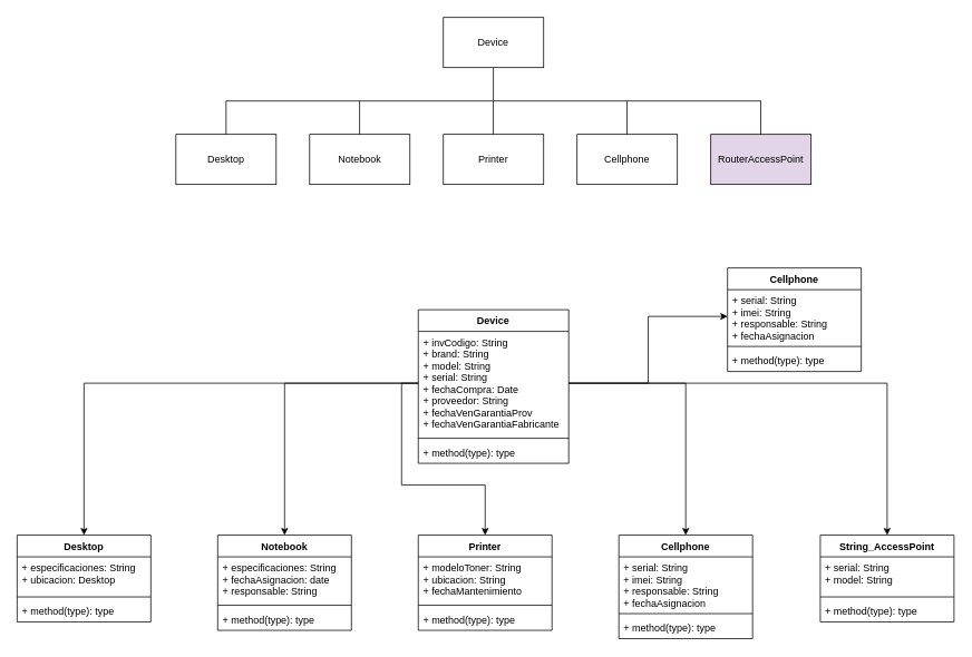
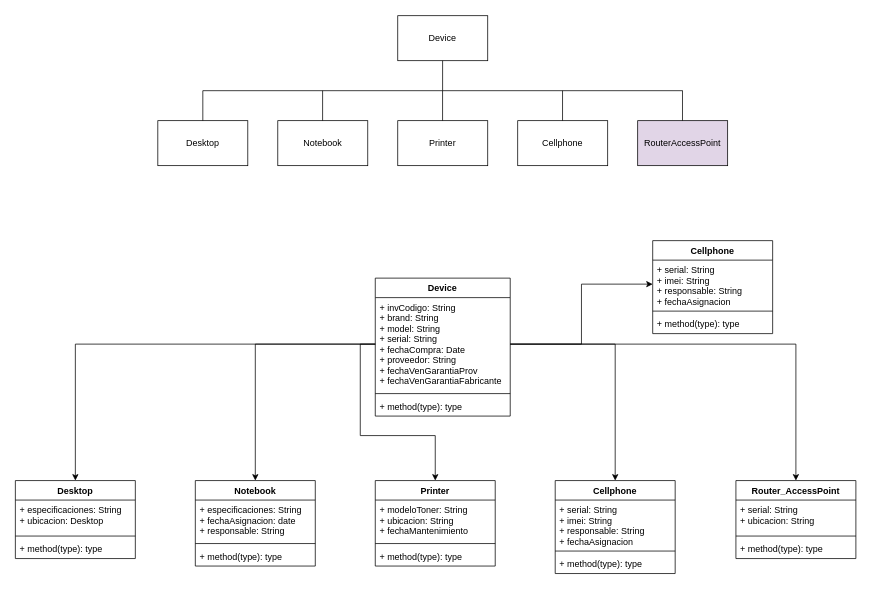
  <mxCell id="0" />
  <mxCell id="1" parent="0" />
  <mxCell id="2" value="Device" style="rounded=0;whiteSpace=wrap;html=1;" vertex="1" parent="1"><mxGeometry x="530" y="20" width="120" height="60" as="geometry" /></mxCell>
  <mxCell id="3" value="Desktop" style="rounded=0;whiteSpace=wrap;html=1;" vertex="1" parent="1"><mxGeometry x="210" y="160" width="120" height="60" as="geometry" /></mxCell>
  <mxCell id="4" value="Notebook" style="rounded=0;whiteSpace=wrap;html=1;" vertex="1" parent="1"><mxGeometry x="370" y="160" width="120" height="60" as="geometry" /></mxCell>
  <mxCell id="5" value="Printer" style="rounded=0;whiteSpace=wrap;html=1;" vertex="1" parent="1"><mxGeometry x="530" y="160" width="120" height="60" as="geometry" /></mxCell>
  <mxCell id="6" value="Cellphone" style="rounded=0;whiteSpace=wrap;html=1;" vertex="1" parent="1"><mxGeometry x="690" y="160" width="120" height="60" as="geometry" /></mxCell>
  <mxCell id="7" value="RouterAccessPoint" style="rounded=0;whiteSpace=wrap;html=1;fillColor=#e1d5e7;" vertex="1" parent="1"><mxGeometry x="850" y="160" width="120" height="60" as="geometry" /></mxCell>
  <mxCell id="8" value="" style="endArrow=none;html=1;rounded=0;" edge="1" parent="1"><mxGeometry width="50" height="50" relative="1" as="geometry"><mxPoint x="270" y="120" as="sourcePoint" /><mxPoint x="910" y="120" as="targetPoint" /></mxGeometry></mxCell>
  <mxCell id="9" value="" style="endArrow=none;html=1;rounded=0;exitX=0.5;exitY=0;exitDx=0;exitDy=0;" edge="1" parent="1" source="3"><mxGeometry width="50" height="50" relative="1" as="geometry"><mxPoint x="250" y="160" as="sourcePoint" /><mxPoint x="270" y="120" as="targetPoint" /></mxGeometry></mxCell>
  <mxCell id="10" value="" style="endArrow=none;html=1;rounded=0;exitX=0.5;exitY=0;exitDx=0;exitDy=0;" edge="1" parent="1"><mxGeometry width="50" height="50" relative="1" as="geometry"><mxPoint x="429.76" y="160" as="sourcePoint" /><mxPoint x="429.76" y="120" as="targetPoint" /></mxGeometry></mxCell>
  <mxCell id="11" value="" style="endArrow=none;html=1;rounded=0;exitX=0.5;exitY=0;exitDx=0;exitDy=0;" edge="1" parent="1"><mxGeometry width="50" height="50" relative="1" as="geometry"><mxPoint x="589.76" y="160" as="sourcePoint" /><mxPoint x="589.76" y="120" as="targetPoint" /></mxGeometry></mxCell>
  <mxCell id="12" value="" style="endArrow=none;html=1;rounded=0;exitX=0.5;exitY=0;exitDx=0;exitDy=0;" edge="1" parent="1"><mxGeometry width="50" height="50" relative="1" as="geometry"><mxPoint x="749.76" y="160" as="sourcePoint" /><mxPoint x="749.76" y="120" as="targetPoint" /></mxGeometry></mxCell>
  <mxCell id="13" value="" style="endArrow=none;html=1;rounded=0;exitX=0.5;exitY=0;exitDx=0;exitDy=0;" edge="1" parent="1"><mxGeometry width="50" height="50" relative="1" as="geometry"><mxPoint x="909.76" y="160" as="sourcePoint" /><mxPoint x="909.76" y="120" as="targetPoint" /></mxGeometry></mxCell>
  <mxCell id="14" value="" style="endArrow=none;html=1;rounded=0;exitX=0.5;exitY=0;exitDx=0;exitDy=0;" edge="1" parent="1"><mxGeometry width="50" height="50" relative="1" as="geometry"><mxPoint x="589.8" y="120" as="sourcePoint" /><mxPoint x="589.8" y="80" as="targetPoint" /></mxGeometry></mxCell>
  <mxCell id="15" value="Desktop&#10;" style="swimlane;fontStyle=1;align=center;verticalAlign=top;childLayout=stackLayout;horizontal=1;startSize=26;horizontalStack=0;resizeParent=1;resizeParentMax=0;resizeLast=0;collapsible=1;marginBottom=0;" vertex="1" parent="1"><mxGeometry x="20" y="640" width="160" height="104" as="geometry" /></mxCell>
  <mxCell id="16" value="+ especificaciones: String&#10;+ ubicacion: Desktop&#10;" style="text;strokeColor=none;fillColor=none;align=left;verticalAlign=top;spacingLeft=4;spacingRight=4;overflow=hidden;rotatable=0;points=[[0,0.5],[1,0.5]];portConstraint=eastwest;" vertex="1" parent="15"><mxGeometry y="26" width="160" height="44" as="geometry" /></mxCell>
  <mxCell id="17" value="" style="line;strokeWidth=1;fillColor=none;align=left;verticalAlign=middle;spacingTop=-1;spacingLeft=3;spacingRight=3;rotatable=0;labelPosition=right;points=[];portConstraint=eastwest;" vertex="1" parent="15"><mxGeometry y="70" width="160" height="8" as="geometry" /></mxCell>
  <mxCell id="18" value="+ method(type): type" style="text;strokeColor=none;fillColor=none;align=left;verticalAlign=top;spacingLeft=4;spacingRight=4;overflow=hidden;rotatable=0;points=[[0,0.5],[1,0.5]];portConstraint=eastwest;" vertex="1" parent="15"><mxGeometry y="78" width="160" height="26" as="geometry" /></mxCell>
  <mxCell id="19" value="Notebook" style="swimlane;fontStyle=1;align=center;verticalAlign=top;childLayout=stackLayout;horizontal=1;startSize=26;horizontalStack=0;resizeParent=1;resizeParentMax=0;resizeLast=0;collapsible=1;marginBottom=0;" vertex="1" parent="1"><mxGeometry x="260" y="640" width="160" height="114" as="geometry" /></mxCell>
  <mxCell id="20" value="+ especificaciones: String&#10;+ fechaAsignacion: date&#10;+ responsable: String&#10;" style="text;strokeColor=none;fillColor=none;align=left;verticalAlign=top;spacingLeft=4;spacingRight=4;overflow=hidden;rotatable=0;points=[[0,0.5],[1,0.5]];portConstraint=eastwest;" vertex="1" parent="19"><mxGeometry y="26" width="160" height="54" as="geometry" /></mxCell>
  <mxCell id="21" value="" style="line;strokeWidth=1;fillColor=none;align=left;verticalAlign=middle;spacingTop=-1;spacingLeft=3;spacingRight=3;rotatable=0;labelPosition=right;points=[];portConstraint=eastwest;" vertex="1" parent="19"><mxGeometry y="80" width="160" height="8" as="geometry" /></mxCell>
  <mxCell id="22" value="+ method(type): type" style="text;strokeColor=none;fillColor=none;align=left;verticalAlign=top;spacingLeft=4;spacingRight=4;overflow=hidden;rotatable=0;points=[[0,0.5],[1,0.5]];portConstraint=eastwest;" vertex="1" parent="19"><mxGeometry y="88" width="160" height="26" as="geometry" /></mxCell>
  <mxCell id="23" value="Printer" style="swimlane;fontStyle=1;align=center;verticalAlign=top;childLayout=stackLayout;horizontal=1;startSize=26;horizontalStack=0;resizeParent=1;resizeParentMax=0;resizeLast=0;collapsible=1;marginBottom=0;" vertex="1" parent="1"><mxGeometry x="500" y="640" width="160" height="114" as="geometry" /></mxCell>
  <mxCell id="24" value="+ modeloToner: String&#10;+ ubicacion: String&#10;+ fechaMantenimiento" style="text;strokeColor=none;fillColor=none;align=left;verticalAlign=top;spacingLeft=4;spacingRight=4;overflow=hidden;rotatable=0;points=[[0,0.5],[1,0.5]];portConstraint=eastwest;" vertex="1" parent="23"><mxGeometry y="26" width="160" height="54" as="geometry" /></mxCell>
  <mxCell id="25" value="" style="line;strokeWidth=1;fillColor=none;align=left;verticalAlign=middle;spacingTop=-1;spacingLeft=3;spacingRight=3;rotatable=0;labelPosition=right;points=[];portConstraint=eastwest;" vertex="1" parent="23"><mxGeometry y="80" width="160" height="8" as="geometry" /></mxCell>
  <mxCell id="26" value="+ method(type): type" style="text;strokeColor=none;fillColor=none;align=left;verticalAlign=top;spacingLeft=4;spacingRight=4;overflow=hidden;rotatable=0;points=[[0,0.5],[1,0.5]];portConstraint=eastwest;" vertex="1" parent="23"><mxGeometry y="88" width="160" height="26" as="geometry" /></mxCell>
  <mxCell id="27" value="Cellphone" style="swimlane;fontStyle=1;align=center;verticalAlign=top;childLayout=stackLayout;horizontal=1;startSize=26;horizontalStack=0;resizeParent=1;resizeParentMax=0;resizeLast=0;collapsible=1;marginBottom=0;" vertex="1" parent="1"><mxGeometry x="740" y="640" width="160" height="124" as="geometry" /></mxCell>
  <mxCell id="28" value="+ serial: String&#10;+ imei: String&#10;+ responsable: String&#10;+ fechaAsignacion" style="text;strokeColor=none;fillColor=none;align=left;verticalAlign=top;spacingLeft=4;spacingRight=4;overflow=hidden;rotatable=0;points=[[0,0.5],[1,0.5]];portConstraint=eastwest;" vertex="1" parent="27"><mxGeometry y="26" width="160" height="64" as="geometry" /></mxCell>
  <mxCell id="29" value="" style="line;strokeWidth=1;fillColor=none;align=left;verticalAlign=middle;spacingTop=-1;spacingLeft=3;spacingRight=3;rotatable=0;labelPosition=right;points=[];portConstraint=eastwest;" vertex="1" parent="27"><mxGeometry y="90" width="160" height="8" as="geometry" /></mxCell>
  <mxCell id="30" value="+ method(type): type" style="text;strokeColor=none;fillColor=none;align=left;verticalAlign=top;spacingLeft=4;spacingRight=4;overflow=hidden;rotatable=0;points=[[0,0.5],[1,0.5]];portConstraint=eastwest;" vertex="1" parent="27"><mxGeometry y="98" width="160" height="26" as="geometry" /></mxCell>
- <mxCell id="31" value="String_AccessPoint" style="swimlane;fontStyle=1;align=center;verticalAlign=top;childLayout=stackLayout;horizontal=1;startSize=26;horizontalStack=0;resizeParent=1;resizeParentMax=0;resizeLast=0;collapsible=1;marginBottom=0;" vertex="1" parent="1"><mxGeometry x="981" y="640" width="160" height="104" as="geometry" /></mxCell>
- <mxCell id="32" value="+ serial: String&#10;+ model: String&#10;" style="text;strokeColor=none;fillColor=none;align=left;verticalAlign=top;spacingLeft=4;spacingRight=4;overflow=hidden;rotatable=0;points=[[0,0.5],[1,0.5]];portConstraint=eastwest;" vertex="1" parent="31"><mxGeometry y="26" width="160" height="44" as="geometry" /></mxCell>
+ <mxCell id="31" value="Router_AccessPoint" style="swimlane;fontStyle=1;align=center;verticalAlign=top;childLayout=stackLayout;horizontal=1;startSize=26;horizontalStack=0;resizeParent=1;resizeParentMax=0;resizeLast=0;collapsible=1;marginBottom=0;" vertex="1" parent="1"><mxGeometry x="981" y="640" width="160" height="104" as="geometry" /></mxCell>
+ <mxCell id="32" value="+ serial: String&#10;+ ubicacion: String&#10;" style="text;strokeColor=none;fillColor=none;align=left;verticalAlign=top;spacingLeft=4;spacingRight=4;overflow=hidden;rotatable=0;points=[[0,0.5],[1,0.5]];portConstraint=eastwest;" vertex="1" parent="31"><mxGeometry y="26" width="160" height="44" as="geometry" /></mxCell>
  <mxCell id="33" value="" style="line;strokeWidth=1;fillColor=none;align=left;verticalAlign=middle;spacingTop=-1;spacingLeft=3;spacingRight=3;rotatable=0;labelPosition=right;points=[];portConstraint=eastwest;" vertex="1" parent="31"><mxGeometry y="70" width="160" height="8" as="geometry" /></mxCell>
  <mxCell id="34" value="+ method(type): type" style="text;strokeColor=none;fillColor=none;align=left;verticalAlign=top;spacingLeft=4;spacingRight=4;overflow=hidden;rotatable=0;points=[[0,0.5],[1,0.5]];portConstraint=eastwest;" vertex="1" parent="31"><mxGeometry y="78" width="160" height="26" as="geometry" /></mxCell>
  <mxCell id="35" value="Cellphone" style="swimlane;fontStyle=1;align=center;verticalAlign=top;childLayout=stackLayout;horizontal=1;startSize=26;horizontalStack=0;resizeParent=1;resizeParentMax=0;resizeLast=0;collapsible=1;marginBottom=0;" vertex="1" parent="1"><mxGeometry x="870" y="320" width="160" height="124" as="geometry" /></mxCell>
  <mxCell id="36" value="+ serial: String&#10;+ imei: String&#10;+ responsable: String&#10;+ fechaAsignacion" style="text;strokeColor=none;fillColor=none;align=left;verticalAlign=top;spacingLeft=4;spacingRight=4;overflow=hidden;rotatable=0;points=[[0,0.5],[1,0.5]];portConstraint=eastwest;" vertex="1" parent="35"><mxGeometry y="26" width="160" height="64" as="geometry" /></mxCell>
  <mxCell id="37" value="" style="line;strokeWidth=1;fillColor=none;align=left;verticalAlign=middle;spacingTop=-1;spacingLeft=3;spacingRight=3;rotatable=0;labelPosition=right;points=[];portConstraint=eastwest;" vertex="1" parent="35"><mxGeometry y="90" width="160" height="8" as="geometry" /></mxCell>
  <mxCell id="38" value="+ method(type): type" style="text;strokeColor=none;fillColor=none;align=left;verticalAlign=top;spacingLeft=4;spacingRight=4;overflow=hidden;rotatable=0;points=[[0,0.5],[1,0.5]];portConstraint=eastwest;" vertex="1" parent="35"><mxGeometry y="98" width="160" height="26" as="geometry" /></mxCell>
  <mxCell id="39" value="Device" style="swimlane;fontStyle=1;align=center;verticalAlign=top;childLayout=stackLayout;horizontal=1;startSize=26;horizontalStack=0;resizeParent=1;resizeParentMax=0;resizeLast=0;collapsible=1;marginBottom=0;" vertex="1" parent="1"><mxGeometry x="500" y="370" width="180" height="184" as="geometry" /></mxCell>
  <mxCell id="40" value="+ invCodigo: String&#10;+ brand: String&#10;+ model: String&#10;+ serial: String&#10;+ fechaCompra: Date&#10;+ proveedor: String&#10;+ fechaVenGarantiaProv&#10;+ fechaVenGarantiaFabricante" style="text;strokeColor=none;fillColor=none;align=left;verticalAlign=top;spacingLeft=4;spacingRight=4;overflow=hidden;rotatable=0;points=[[0,0.5],[1,0.5]];portConstraint=eastwest;" vertex="1" parent="39"><mxGeometry y="26" width="180" height="124" as="geometry" /></mxCell>
  <mxCell id="41" value="" style="line;strokeWidth=1;fillColor=none;align=left;verticalAlign=middle;spacingTop=-1;spacingLeft=3;spacingRight=3;rotatable=0;labelPosition=right;points=[];portConstraint=eastwest;" vertex="1" parent="39"><mxGeometry y="150" width="180" height="8" as="geometry" /></mxCell>
  <mxCell id="42" value="+ method(type): type" style="text;strokeColor=none;fillColor=none;align=left;verticalAlign=top;spacingLeft=4;spacingRight=4;overflow=hidden;rotatable=0;points=[[0,0.5],[1,0.5]];portConstraint=eastwest;" vertex="1" parent="39"><mxGeometry y="158" width="180" height="26" as="geometry" /></mxCell>
  <mxCell id="43" style="edgeStyle=orthogonalEdgeStyle;rounded=0;orthogonalLoop=1;jettySize=auto;html=1;entryX=0.5;entryY=0;entryDx=0;entryDy=0;" edge="1" parent="1" source="40" target="15"><mxGeometry relative="1" as="geometry" /></mxCell>
  <mxCell id="44" style="edgeStyle=orthogonalEdgeStyle;rounded=0;orthogonalLoop=1;jettySize=auto;html=1;entryX=0.5;entryY=0;entryDx=0;entryDy=0;" edge="1" parent="1" source="40" target="19"><mxGeometry relative="1" as="geometry" /></mxCell>
  <mxCell id="45" style="edgeStyle=orthogonalEdgeStyle;rounded=0;orthogonalLoop=1;jettySize=auto;html=1;exitX=1;exitY=0.5;exitDx=0;exitDy=0;entryX=0.5;entryY=0;entryDx=0;entryDy=0;" edge="1" parent="1" source="40" target="31"><mxGeometry relative="1" as="geometry" /></mxCell>
  <mxCell id="46" style="edgeStyle=orthogonalEdgeStyle;rounded=0;orthogonalLoop=1;jettySize=auto;html=1;" edge="1" parent="1" source="40" target="27"><mxGeometry relative="1" as="geometry" /></mxCell>
  <mxCell id="47" style="edgeStyle=orthogonalEdgeStyle;rounded=0;orthogonalLoop=1;jettySize=auto;html=1;entryX=0.5;entryY=0;entryDx=0;entryDy=0;" edge="1" parent="1" source="40" target="23"><mxGeometry relative="1" as="geometry" /></mxCell>
  <mxCell id="48" style="edgeStyle=orthogonalEdgeStyle;rounded=0;orthogonalLoop=1;jettySize=auto;html=1;entryX=0;entryY=0.5;entryDx=0;entryDy=0;" edge="1" parent="1" source="40" target="36"><mxGeometry relative="1" as="geometry" /></mxCell>
